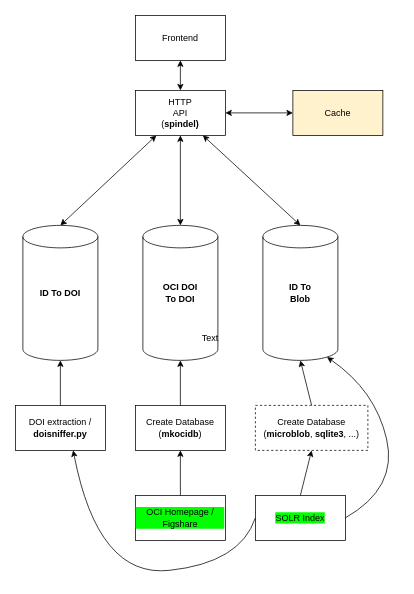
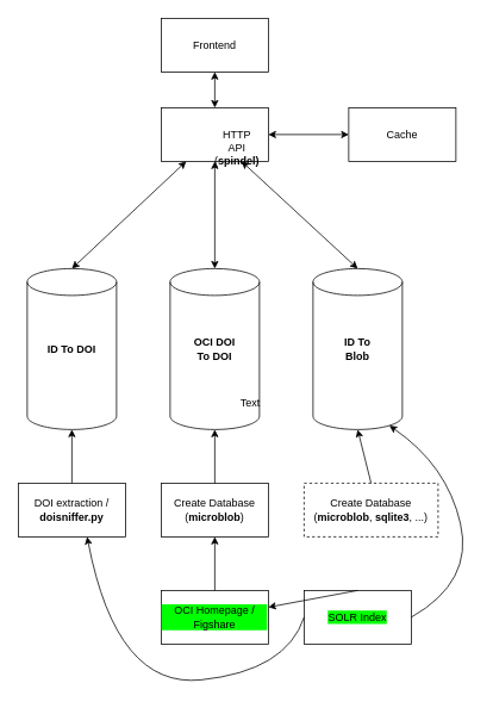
  <mxCell id="0" />
  <mxCell id="1" parent="0" />
  <mxCell id="2" value="" style="rounded=0;whiteSpace=wrap;html=1;" parent="1" vertex="1"><mxGeometry x="180" y="120" width="120" height="60" as="geometry" /></mxCell>
- <mxCell id="3" value="HTTP API (&lt;b&gt;spindel)&lt;/b&gt;" style="text;html=1;strokeColor=none;fillColor=none;align=center;verticalAlign=middle;whiteSpace=wrap;rounded=0;" parent="1" vertex="1"><mxGeometry x="220" y="140" width="40" height="20" as="geometry" /></mxCell>
+ <mxCell id="3" value="HTTP API (&lt;b&gt;spindel)&lt;/b&gt;" style="text;html=1;strokeColor=none;fillColor=none;align=center;verticalAlign=middle;whiteSpace=wrap;rounded=0;" parent="1" vertex="1"><mxGeometry x="245" y="155" width="40" height="20" as="geometry" /></mxCell>
  <mxCell id="4" value="" style="shape=cylinder3;whiteSpace=wrap;html=1;boundedLbl=1;backgroundOutline=1;size=15;" parent="1" vertex="1"><mxGeometry x="30" y="300" width="100" height="180" as="geometry" /></mxCell>
  <mxCell id="5" value="ID To DOI" style="text;html=1;strokeColor=none;fillColor=none;align=center;verticalAlign=middle;whiteSpace=wrap;rounded=0;fontStyle=1" parent="1" vertex="1"><mxGeometry x="45" y="380" width="70" height="20" as="geometry" /></mxCell>
  <mxCell id="6" value="" style="shape=cylinder3;whiteSpace=wrap;html=1;boundedLbl=1;backgroundOutline=1;size=15;" parent="1" vertex="1"><mxGeometry x="190" y="300" width="100" height="180" as="geometry" /></mxCell>
  <mxCell id="7" value="OCI DOI To DOI" style="text;html=1;strokeColor=none;fillColor=none;align=center;verticalAlign=middle;whiteSpace=wrap;rounded=0;fontStyle=1" parent="1" vertex="1"><mxGeometry x="215" y="380" width="50" height="20" as="geometry" /></mxCell>
  <mxCell id="8" value="" style="shape=cylinder3;whiteSpace=wrap;html=1;boundedLbl=1;backgroundOutline=1;size=15;" parent="1" vertex="1"><mxGeometry x="350" y="300" width="100" height="180" as="geometry" /></mxCell>
  <mxCell id="9" value="ID To Blob" style="text;html=1;strokeColor=none;fillColor=none;align=center;verticalAlign=middle;whiteSpace=wrap;rounded=0;fontStyle=1" parent="1" vertex="1"><mxGeometry x="380" y="380" width="40" height="20" as="geometry" /></mxCell>
  <mxCell id="10" value="" style="endArrow=classic;startArrow=classic;html=1;exitX=0.5;exitY=0;exitDx=0;exitDy=0;exitPerimeter=0;" parent="1" source="4" target="2" edge="1"><mxGeometry width="50" height="50" relative="1" as="geometry"><mxPoint x="80" y="310" as="sourcePoint" /><mxPoint x="180" y="190" as="targetPoint" /></mxGeometry></mxCell>
  <mxCell id="11" value="" style="endArrow=classic;startArrow=classic;html=1;entryX=0.5;entryY=1;entryDx=0;entryDy=0;" parent="1" source="6" target="2" edge="1"><mxGeometry width="50" height="50" relative="1" as="geometry"><mxPoint x="90" y="320" as="sourcePoint" /><mxPoint x="250" y="190" as="targetPoint" /></mxGeometry></mxCell>
  <mxCell id="12" value="" style="endArrow=classic;startArrow=classic;html=1;entryX=0.75;entryY=1;entryDx=0;entryDy=0;exitX=0.5;exitY=0;exitDx=0;exitDy=0;exitPerimeter=0;" parent="1" source="8" target="2" edge="1"><mxGeometry width="50" height="50" relative="1" as="geometry"><mxPoint x="100" y="330" as="sourcePoint" /><mxPoint x="260" y="200" as="targetPoint" /></mxGeometry></mxCell>
  <mxCell id="13" value="Frontend" style="rounded=0;whiteSpace=wrap;html=1;" parent="1" vertex="1"><mxGeometry x="180" y="20" width="120" height="60" as="geometry" /></mxCell>
  <mxCell id="14" value="" style="endArrow=classic;startArrow=classic;html=1;" parent="1" edge="1"><mxGeometry width="50" height="50" relative="1" as="geometry"><mxPoint x="240" y="120" as="sourcePoint" /><mxPoint x="240" y="80" as="targetPoint" /></mxGeometry></mxCell>
- <mxCell id="15" value="Create Database (&lt;b&gt;mkocidb&lt;/b&gt;)" style="rounded=0;whiteSpace=wrap;html=1;" parent="1" vertex="1"><mxGeometry x="180" y="540" width="120" height="60" as="geometry" /></mxCell>
+ <mxCell id="15" value="Create Database (&lt;b&gt;microblob&lt;/b&gt;)" style="rounded=0;whiteSpace=wrap;html=1;" parent="1" vertex="1"><mxGeometry x="180" y="540" width="120" height="60" as="geometry" /></mxCell>
  <mxCell id="16" value="OCI Homepage / Figshare" style="rounded=0;whiteSpace=wrap;html=1;labelBackgroundColor=#00FF00;" parent="1" vertex="1"><mxGeometry x="180" y="660" width="120" height="60" as="geometry" /></mxCell>
  <mxCell id="17" value="" style="endArrow=classic;html=1;exitX=0.5;exitY=0;exitDx=0;exitDy=0;entryX=0.5;entryY=1;entryDx=0;entryDy=0;" parent="1" source="16" target="15" edge="1"><mxGeometry width="50" height="50" relative="1" as="geometry"><mxPoint x="260" y="400" as="sourcePoint" /><mxPoint x="310" y="350" as="targetPoint" /></mxGeometry></mxCell>
  <mxCell id="18" value="" style="endArrow=classic;html=1;exitX=0.5;exitY=0;exitDx=0;exitDy=0;" parent="1" source="15" target="6" edge="1"><mxGeometry width="50" height="50" relative="1" as="geometry"><mxPoint x="260" y="400" as="sourcePoint" /><mxPoint x="310" y="350" as="targetPoint" /></mxGeometry></mxCell>
  <mxCell id="19" value="Create Database (&lt;b&gt;microblob&lt;/b&gt;, &lt;b&gt;sqlite3&lt;/b&gt;, ...)" style="rounded=0;whiteSpace=wrap;html=1;dashed=1;" parent="1" vertex="1"><mxGeometry x="340" y="540" width="150" height="60" as="geometry" /></mxCell>
  <mxCell id="20" value="SOLR Index" style="rounded=0;whiteSpace=wrap;html=1;labelBackgroundColor=#00FF00;" parent="1" vertex="1"><mxGeometry x="340" y="660" width="120" height="60" as="geometry" /></mxCell>
- <mxCell id="21" value="" style="endArrow=classic;html=1;exitX=0.5;exitY=0;exitDx=0;exitDy=0;entryX=0.5;entryY=1;entryDx=0;entryDy=0;" parent="1" source="20" target="19" edge="1"><mxGeometry width="50" height="50" relative="1" as="geometry"><mxPoint x="260" y="400" as="sourcePoint" /><mxPoint x="310" y="350" as="targetPoint" /></mxGeometry></mxCell>
+ <mxCell id="21" value="" style="endArrow=classic;html=1;exitX=0.5;exitY=0;exitDx=0;exitDy=0;" parent="1" source="20" target="16" edge="1"><mxGeometry width="50" height="50" relative="1" as="geometry"><mxPoint x="260" y="400" as="sourcePoint" /><mxPoint x="310" y="350" as="targetPoint" /></mxGeometry></mxCell>
  <mxCell id="22" value="" style="endArrow=classic;html=1;exitX=0.5;exitY=0;exitDx=0;exitDy=0;entryX=0.5;entryY=1;entryDx=0;entryDy=0;entryPerimeter=0;" parent="1" source="19" target="8" edge="1"><mxGeometry width="50" height="50" relative="1" as="geometry"><mxPoint x="260" y="400" as="sourcePoint" /><mxPoint x="310" y="350" as="targetPoint" /></mxGeometry></mxCell>
  <mxCell id="23" value="" style="curved=1;endArrow=classic;html=1;entryX=0.855;entryY=1;entryDx=0;entryDy=-4.35;entryPerimeter=0;" parent="1" target="8" edge="1"><mxGeometry width="50" height="50" relative="1" as="geometry"><mxPoint x="460" y="690" as="sourcePoint" /><mxPoint x="310" y="350" as="targetPoint" /><Array as="points"><mxPoint x="530" y="650" /><mxPoint x="500" y="520" /></Array></mxGeometry></mxCell>
  <mxCell id="24" value="DOI extraction / &lt;b&gt;doisniffer.py&lt;/b&gt;" style="rounded=0;whiteSpace=wrap;html=1;" parent="1" vertex="1"><mxGeometry x="20" y="540" width="120" height="60" as="geometry" /></mxCell>
  <mxCell id="25" value="" style="endArrow=classic;html=1;exitX=0.5;exitY=0;exitDx=0;exitDy=0;" parent="1" source="24" target="4" edge="1"><mxGeometry width="50" height="50" relative="1" as="geometry"><mxPoint x="80" y="530" as="sourcePoint" /><mxPoint x="310" y="350" as="targetPoint" /></mxGeometry></mxCell>
  <mxCell id="26" value="" style="curved=1;endArrow=classic;html=1;exitX=0;exitY=0.5;exitDx=0;exitDy=0;entryX=0.642;entryY=1;entryDx=0;entryDy=0;entryPerimeter=0;" parent="1" source="20" target="24" edge="1"><mxGeometry width="50" height="50" relative="1" as="geometry"><mxPoint x="260" y="400" as="sourcePoint" /><mxPoint x="310" y="350" as="targetPoint" /><Array as="points"><mxPoint x="320" y="750" /><mxPoint x="130" y="770" /></Array></mxGeometry></mxCell>
- <mxCell id="27" value="Cache" style="rounded=0;whiteSpace=wrap;html=1;hachureGap=4;pointerEvents=0;fillColor=#fff2cc;" vertex="1" parent="1"><mxGeometry x="390" y="120" width="120" height="60" as="geometry" /></mxCell>
+ <mxCell id="27" value="Cache" style="rounded=0;whiteSpace=wrap;html=1;hachureGap=4;pointerEvents=0;" vertex="1" parent="1"><mxGeometry x="390" y="120" width="120" height="60" as="geometry" /></mxCell>
  <mxCell id="28" value="" style="endArrow=classic;startArrow=classic;html=1;entryX=1;entryY=0.5;entryDx=0;entryDy=0;" edge="1" parent="1" source="27" target="2"><mxGeometry width="50" height="50" relative="1" as="geometry"><mxPoint x="410" y="310" as="sourcePoint" /><mxPoint x="280" y="190" as="targetPoint" /></mxGeometry></mxCell>
  <mxCell id="29" value="Text" style="text;html=1;strokeColor=none;fillColor=none;align=center;verticalAlign=middle;whiteSpace=wrap;rounded=0;hachureGap=4;pointerEvents=0;" vertex="1" parent="1"><mxGeometry x="260" y="440" width="40" height="20" as="geometry" /></mxCell>
